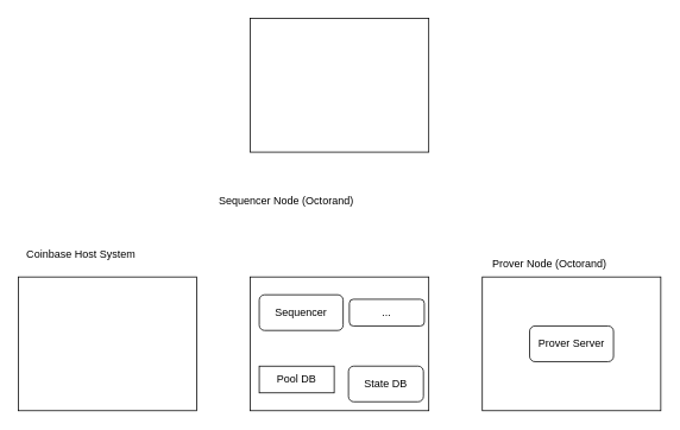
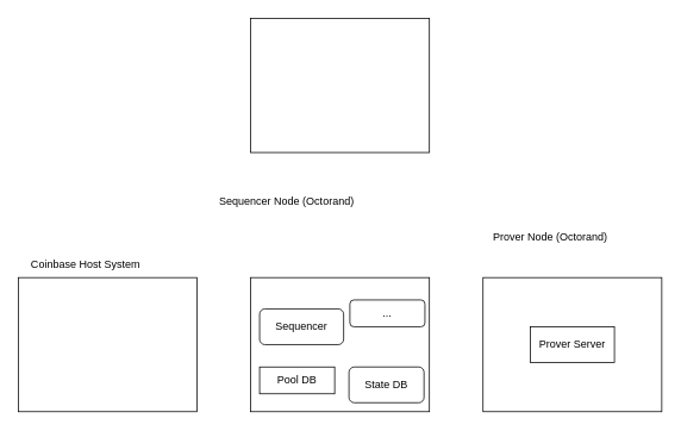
  <mxCell id="0" />
  <mxCell id="1" parent="0" />
  <mxCell id="2" value="" style="rounded=0;whiteSpace=wrap;html=1;" vertex="1" parent="1"><mxGeometry x="20" y="310" width="200" height="150" as="geometry" /></mxCell>
- <mxCell id="3" value="Coinbase Host System" style="text;html=1;align=center;verticalAlign=middle;resizable=0;points=[];autosize=1;strokeColor=none;fillColor=none;" vertex="1" parent="1"><mxGeometry x="15" y="270" width="150" height="30" as="geometry" /></mxCell>
+ <mxCell id="3" value="Coinbase Host System" style="text;html=1;align=center;verticalAlign=middle;resizable=0;points=[];autosize=1;strokeColor=none;fillColor=none;" vertex="1" parent="1"><mxGeometry x="20" y="280" width="150" height="30" as="geometry" /></mxCell>
  <mxCell id="4" value="" style="rounded=0;whiteSpace=wrap;html=1;" vertex="1" parent="1"><mxGeometry x="540" y="310" width="200" height="150" as="geometry" /></mxCell>
- <mxCell id="5" value="Prover Node (Octorand)" style="text;html=1;align=center;verticalAlign=middle;resizable=0;points=[];autosize=1;strokeColor=none;fillColor=none;" vertex="1" parent="1"><mxGeometry x="540" y="280" width="150" height="30" as="geometry" /></mxCell>
+ <mxCell id="5" value="Prover Node (Octorand)" style="text;html=1;align=center;verticalAlign=middle;resizable=0;points=[];autosize=1;strokeColor=none;fillColor=none;" vertex="1" parent="1"><mxGeometry x="540" y="250" width="150" height="30" as="geometry" /></mxCell>
  <mxCell id="6" value="" style="rounded=0;whiteSpace=wrap;html=1;" vertex="1" parent="1"><mxGeometry x="280" y="310" width="200" height="150" as="geometry" /></mxCell>
  <mxCell id="7" value="Sequencer Node (Octorand)" style="text;html=1;align=center;verticalAlign=middle;resizable=0;points=[];autosize=1;strokeColor=none;fillColor=none;" vertex="1" parent="1"><mxGeometry x="235" y="210" width="170" height="30" as="geometry" /></mxCell>
  <mxCell id="8" value="" style="rounded=0;whiteSpace=wrap;html=1;" vertex="1" parent="1"><mxGeometry x="280" y="20" width="200" height="150" as="geometry" /></mxCell>
- <mxCell id="9" value="Sequencer" style="rounded=1;whiteSpace=wrap;html=1;" vertex="1" parent="1"><mxGeometry x="290" y="330" width="94" height="40" as="geometry" /></mxCell>
+ <mxCell id="9" value="Sequencer" style="rounded=1;whiteSpace=wrap;html=1;" vertex="1" parent="1"><mxGeometry x="290" y="345" width="94" height="40" as="geometry" /></mxCell>
  <mxCell id="10" value="Pool DB" style="whiteSpace=wrap;html=1;rounded=0;" vertex="1" parent="1"><mxGeometry x="290" y="410" width="84" height="30" as="geometry" /></mxCell>
  <mxCell id="11" value="State DB" style="rounded=1;whiteSpace=wrap;html=1;" vertex="1" parent="1"><mxGeometry x="390" y="410" width="84" height="40" as="geometry" /></mxCell>
  <mxCell id="12" value="..." style="rounded=1;whiteSpace=wrap;html=1;" vertex="1" parent="1"><mxGeometry x="391" y="335" width="84" height="30" as="geometry" /></mxCell>
- <mxCell id="13" value="Prover Server" style="rounded=1;whiteSpace=wrap;html=1;" vertex="1" parent="1"><mxGeometry x="593" y="365" width="94" height="40" as="geometry" /></mxCell>
+ <mxCell id="13" value="Prover Server" style="whiteSpace=wrap;html=1;rounded=0;" vertex="1" parent="1"><mxGeometry x="593" y="365" width="94" height="40" as="geometry" /></mxCell>
